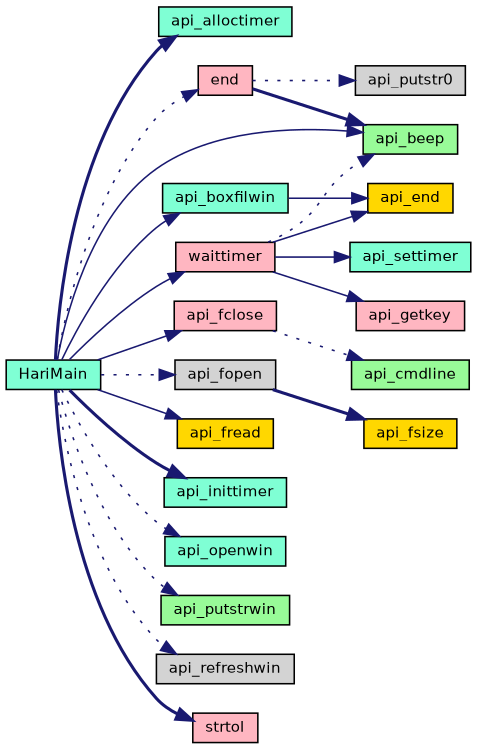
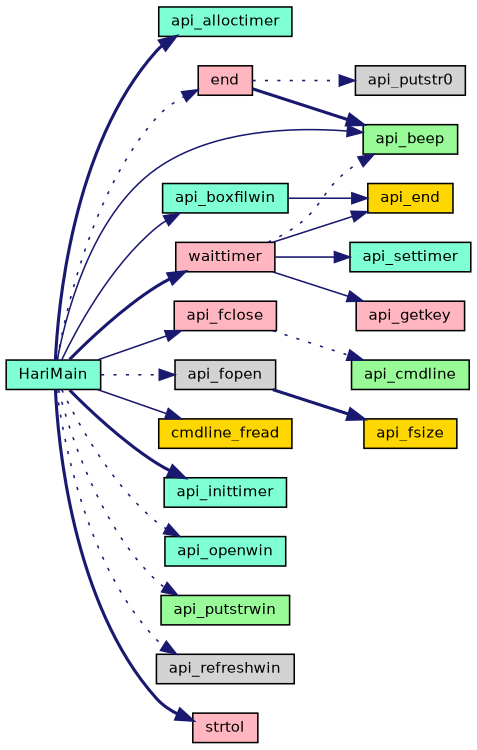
  digraph {
    fontname="DejaVu Sans"
    rankdir=LR
    node [color=black fillcolor=aquamarine fontname="DejaVu Sans" fontsize=10 shape=record style=filled]
    edge [color=midnightblue fontname="DejaVu Sans" fontsize=10 labelfontname=Helvetica labelfontsize=10 style=solid]
    n1 [fontcolor=black height=0.2 label=HariMain width=0.4]
    n2 [height=0.2 label=api_alloctimer width=0.4]
    n3 [fillcolor=palegreen height=0.2 label=api_beep width=0.4]
    n4 [height=0.2 label=api_boxfilwin width=0.4]
    n5 [fillcolor=lightpink height=0.2 label=api_fclose width=0.4]
    n6 [fillcolor=lightgrey height=0.2 label=api_fopen width=0.4]
-   n7 [fillcolor=gold height=0.2 label=api_fread width=0.4]
+   n7 [fillcolor=gold height=0.2 label=cmdline_fread width=0.4]
    n8 [height=0.2 label=api_inittimer width=0.4]
    n9 [height=0.2 label=api_openwin width=0.4]
    n10 [fillcolor=palegreen height=0.2 label=api_putstrwin width=0.4]
    n11 [fillcolor=lightgrey height=0.2 label=api_refreshwin width=0.4]
    n12 [fillcolor=lightpink height=0.2 label=end width=0.4]
    n13 [fillcolor=lightpink height=0.2 label=strtol width=0.4]
    n14 [fillcolor=lightpink height=0.2 label=waittimer width=0.4]
    n15 [fillcolor=gold height=0.2 label=api_end width=0.4]
    n16 [fillcolor=palegreen height=0.2 label=api_cmdline width=0.4]
    n17 [fillcolor=gold height=0.2 label=api_fsize width=0.4]
    n18 [fillcolor=lightgrey height=0.2 label=api_putstr0 width=0.4]
    n19 [fillcolor=lightpink height=0.2 label=api_getkey width=0.4]
    n20 [height=0.2 label=api_settimer width=0.4]
    n1 -> n2 [style=bold]
    n1 -> n3
    n1 -> n4
    n1 -> n5
    n1 -> n6 [style=dotted]
    n1 -> n7
    n1 -> n8 [style=bold]
    n1 -> n9 [style=dotted]
    n1 -> n10 [style=dotted]
    n1 -> n11 [style=dotted]
    n1 -> n12 [style=dotted]
    n1 -> n13 [style=bold]
-   n1 -> n14
+   n1 -> n14 [style=bold]
    n4 -> n15
    n5 -> n16 [style=dotted]
    n6 -> n17 [style=bold]
    n12 -> n3 [style=bold]
    n12 -> n18 [style=dotted]
    n14 -> n3 [style=dotted]
    n14 -> n15
    n14 -> n19
    n14 -> n20
  }
